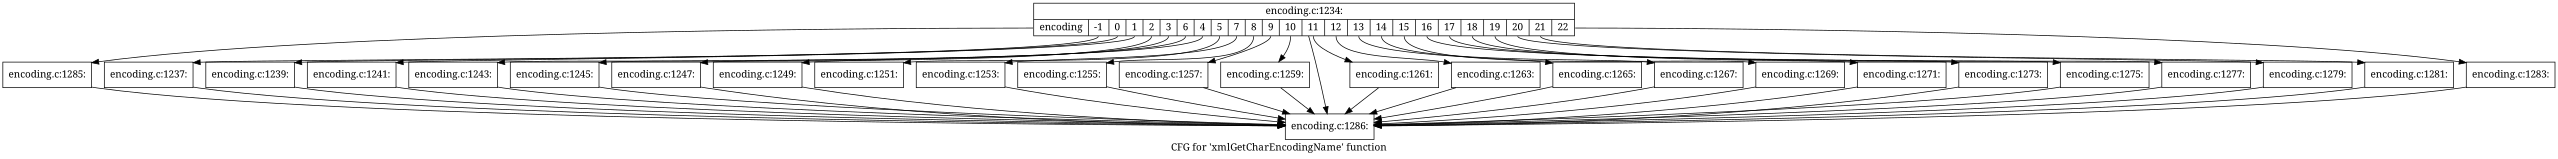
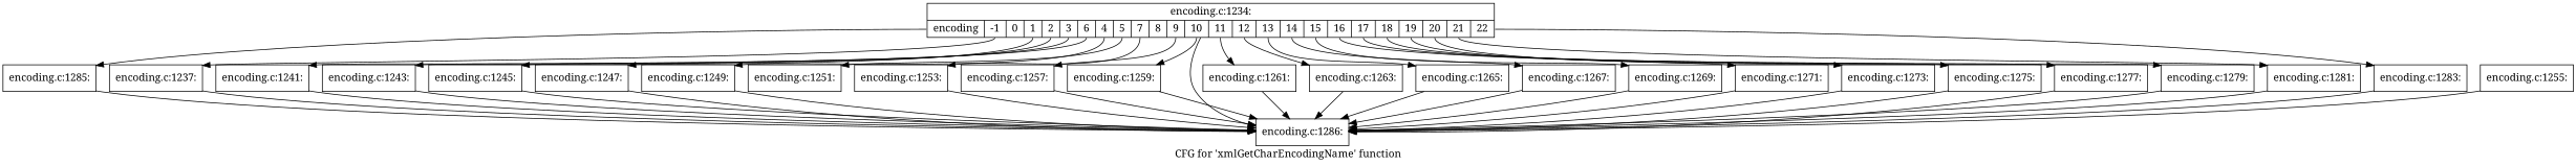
  digraph {
    fontname="Noto Serif"
    label="CFG for 'xmlGetCharEncodingName' function"
    node [fontname="Noto Serif" shape=record]
    edge [fontname="Noto Serif"]
    n1 [label="{encoding.c:1234:|{<s0>encoding|<s1>-1|<s2>0|<s3>1|<s4>2|<s5>3|<s6>6|<s7>4|<s8>5|<s9>7|<s10>8|<s11>9|<s12>10|<s13>11|<s14>12|<s15>13|<s16>14|<s17>15|<s18>16|<s19>17|<s20>18|<s21>19|<s22>20|<s23>21|<s24>22}}"]
    n2 [label="{encoding.c:1285:}"]
    n3 [label="{encoding.c:1237:}"]
-   n4 [label="{encoding.c:1239:}"]
    n5 [label="{encoding.c:1241:}"]
    n6 [label="{encoding.c:1243:}"]
    n7 [label="{encoding.c:1245:}"]
    n8 [label="{encoding.c:1247:}"]
    n9 [label="{encoding.c:1249:}"]
    n10 [label="{encoding.c:1251:}"]
    n11 [label="{encoding.c:1253:}"]
    n12 [label="{encoding.c:1255:}"]
    n13 [label="{encoding.c:1257:}"]
    n14 [label="{encoding.c:1259:}"]
    n15 [label="{encoding.c:1261:}"]
    n16 [label="{encoding.c:1263:}"]
    n17 [label="{encoding.c:1265:}"]
    n18 [label="{encoding.c:1267:}"]
    n19 [label="{encoding.c:1269:}"]
    n20 [label="{encoding.c:1271:}"]
    n21 [label="{encoding.c:1273:}"]
    n22 [label="{encoding.c:1275:}"]
    n23 [label="{encoding.c:1277:}"]
    n24 [label="{encoding.c:1279:}"]
    n25 [label="{encoding.c:1281:}"]
    n26 [label="{encoding.c:1283:}"]
    n27 [label="{encoding.c:1286:}"]
    n1 -> n2 [tailport=s0]
    n1 -> n3 [tailport=s1]
-   n1 -> n4 [tailport=s2]
    n1 -> n5 [tailport=s3]
    n1 -> n6 [tailport=s4]
    n1 -> n7 [tailport=s5]
    n1 -> n8 [tailport=s6]
    n1 -> n9 [tailport=s7]
    n1 -> n10 [tailport=s8]
    n1 -> n11 [tailport=s9]
-   n1 -> n12 [tailport=s10]
    n1 -> n13 [tailport=s11]
    n1 -> n14 [tailport=s12]
    n1 -> n15 [tailport=s13]
    n1 -> n16 [tailport=s14]
    n1 -> n17 [tailport=s15]
    n1 -> n18 [tailport=s16]
    n1 -> n19 [tailport=s17]
    n1 -> n20 [tailport=s18]
    n1 -> n21 [tailport=s19]
    n1 -> n22 [tailport=s20]
    n1 -> n23 [tailport=s21]
    n1 -> n24 [tailport=s22]
    n1 -> n25 [tailport=s23]
    n1 -> n26 [tailport=s24]
    n1 -> n27
    n2 -> n27
    n3 -> n27
-   n4 -> n27
    n5 -> n27
    n6 -> n27
    n7 -> n27
    n8 -> n27
    n9 -> n27
    n11 -> n27
    n12 -> n27
    n13 -> n27
    n14 -> n27
    n15 -> n27
    n16 -> n27
    n17 -> n27
    n18 -> n27
    n19 -> n27
    n20 -> n27
    n21 -> n27
    n22 -> n27
    n23 -> n27
    n24 -> n27
    n25 -> n27
    n26 -> n27
  }
